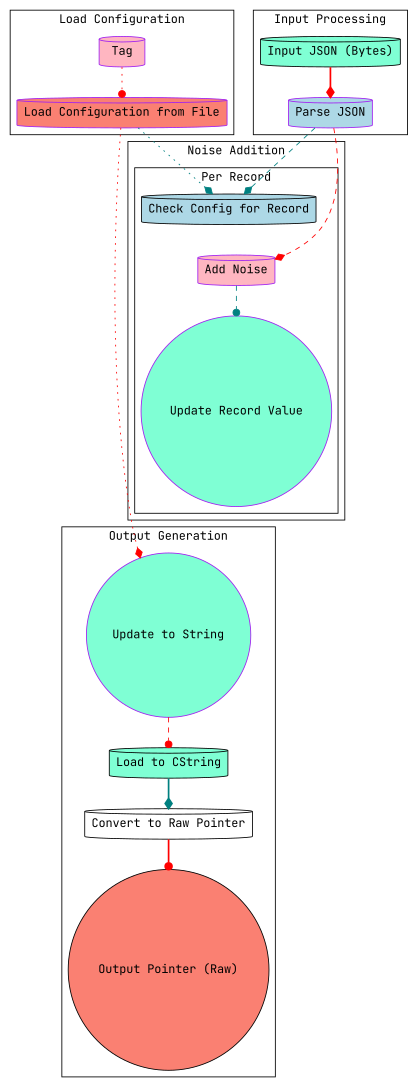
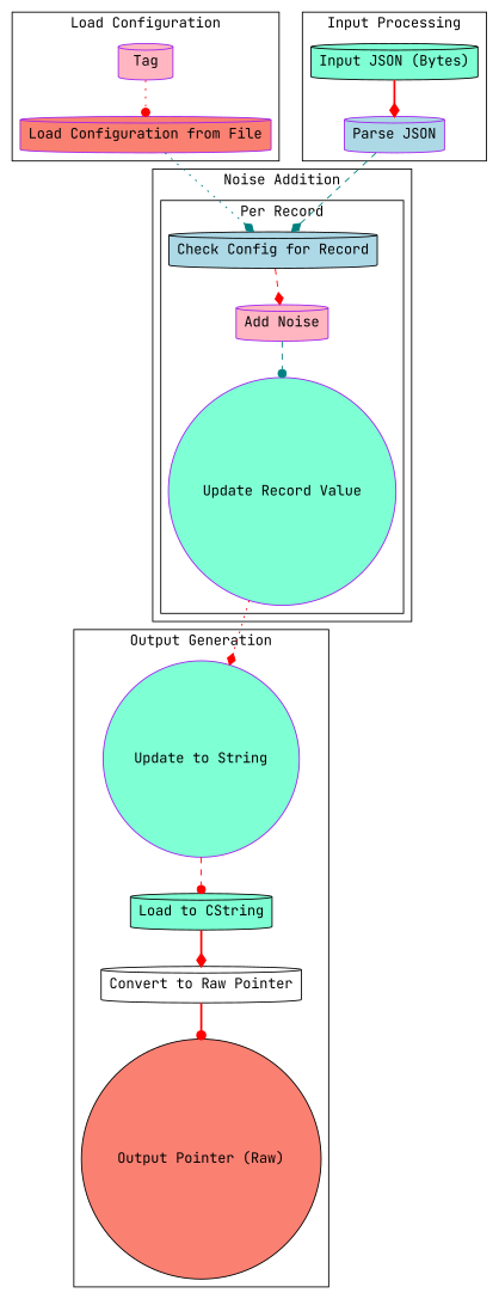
  digraph {
    fontname="JetBrains Mono"
    node [color=purple fillcolor=aquamarine fontname="JetBrains Mono" shape=cylinder style=filled]
    edge [arrowhead=diamond color=red fontname="JetBrains Mono" style=dashed]
    n1 [fillcolor=lightpink label=Tag]
    n2 [fillcolor=salmon label="Load Configuration from File"]
    n3 [color=black label="Input JSON (Bytes)"]
    n4 [fillcolor=lightblue label="Parse JSON"]
    n5 [color=black fillcolor=lightblue label="Check Config for Record"]
    n6 [fillcolor=lightpink label="Add Noise"]
    n7 [label="Update Record Value" shape=circle]
    n8 [label="Update to String" shape=circle]
    n9 [color=black label="Load to CString"]
    n10 [color=black fillcolor=white label="Convert to Raw Pointer"]
    n11 [color=black fillcolor=salmon label="Output Pointer (Raw)" shape=circle]
    subgraph cluster_1 {
      label="Load Configuration"
      n1
      n2
    }
    subgraph cluster_2 {
      label="Input Processing"
      n3
      n4
    }
    subgraph cluster_3 {
      label="Noise Addition"
      subgraph cluster_4 {
        label="Per Record"
        n5
        n6
        n7
      }
    }
    subgraph cluster_5 {
      label="Output Generation"
      n8
      n9
      n10
      n11
    }
    n1 -> n2 [arrowhead=dot style=dotted]
    n2 -> n5 [color=teal style=dotted]
    n3 -> n4 [style=bold]
    n4 -> n5 [color=teal]
-   n4 -> n6
+   n5 -> n6
    n6 -> n7 [arrowhead=dot color=teal]
-   n2 -> n8 [style=dotted]
+   n7 -> n8 [style=dotted]
    n8 -> n9 [arrowhead=dot]
-   n9 -> n10 [color=teal style=bold]
+   n9 -> n10 [style=bold]
    n10 -> n11 [arrowhead=dot style=bold]
  }
